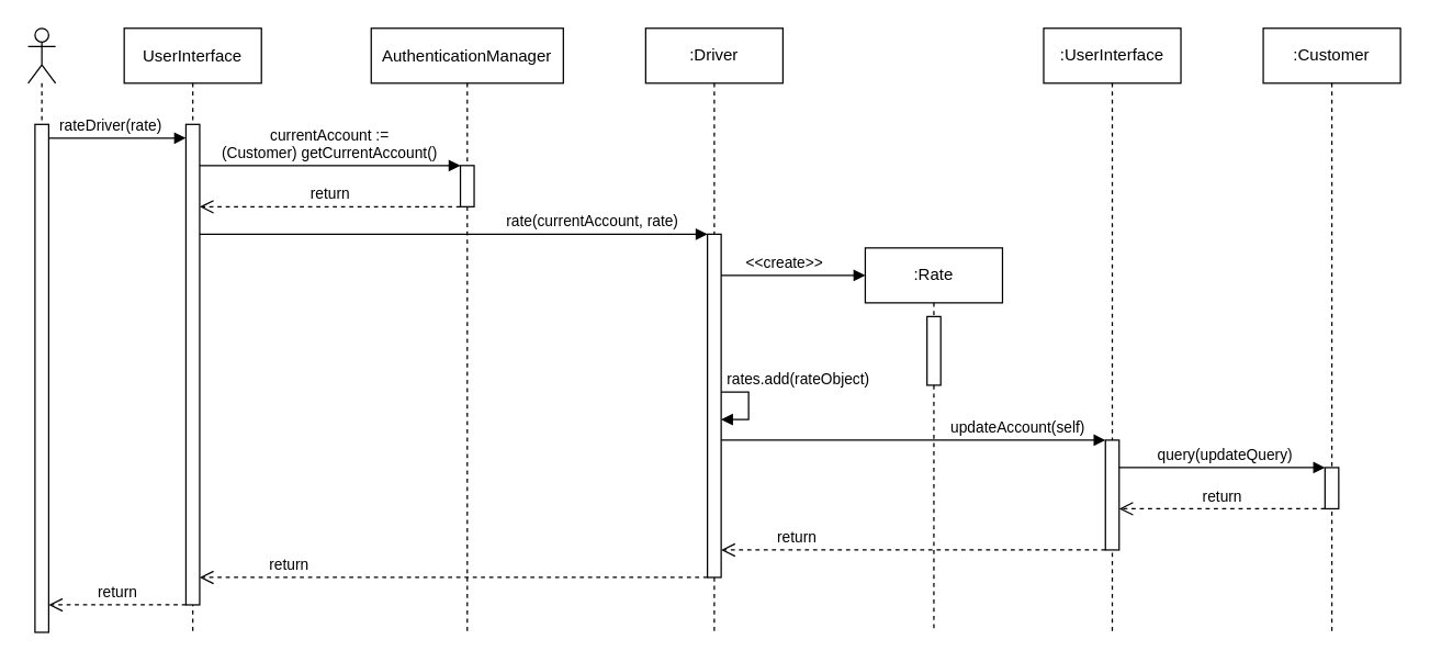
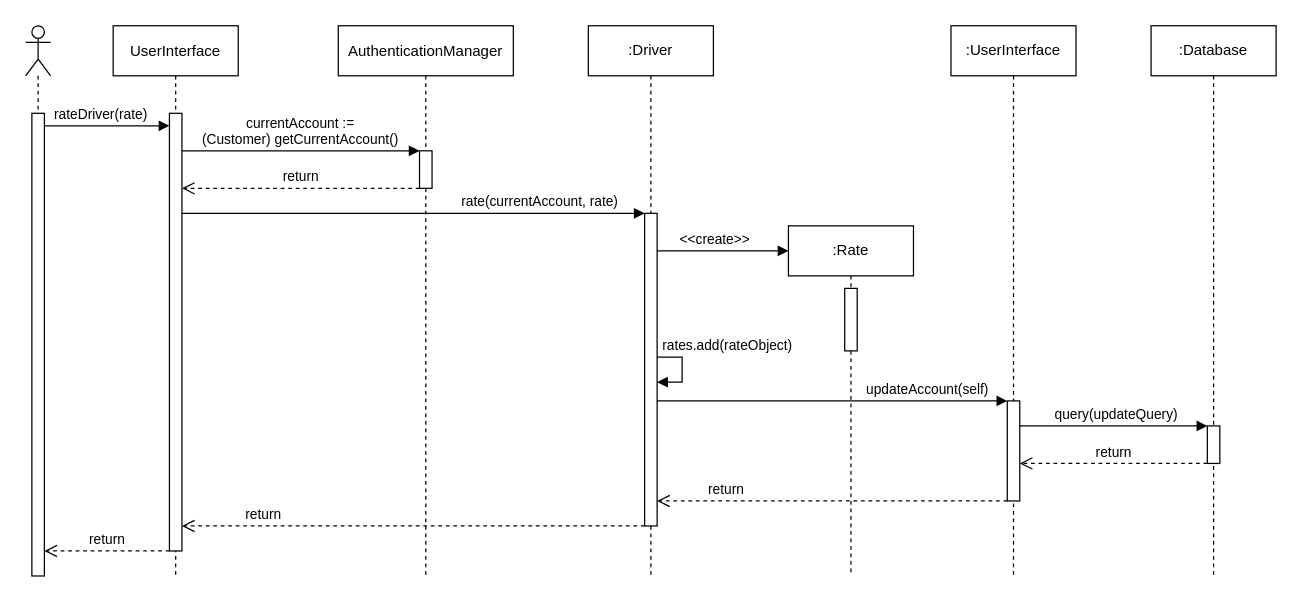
  <mxCell id="0" />
  <mxCell id="1" parent="0" />
  <mxCell id="2" value="UserInterface" style="shape=umlLifeline;perimeter=lifelinePerimeter;container=1;collapsible=0;recursiveResize=0;rounded=0;shadow=0;strokeWidth=1;" parent="1" vertex="1"><mxGeometry x="90" y="20" width="100" height="440" as="geometry" /></mxCell>
  <mxCell id="3" value="" style="points=[];perimeter=orthogonalPerimeter;rounded=0;shadow=0;strokeWidth=1;" parent="2" vertex="1"><mxGeometry x="45" y="70" width="10" height="350" as="geometry" /></mxCell>
  <mxCell id="4" value="AuthenticationManager" style="shape=umlLifeline;perimeter=lifelinePerimeter;container=1;collapsible=0;recursiveResize=0;rounded=0;shadow=0;strokeWidth=1;" parent="1" vertex="1"><mxGeometry x="270" y="20" width="140" height="440" as="geometry" /></mxCell>
  <mxCell id="5" value="" style="points=[];perimeter=orthogonalPerimeter;rounded=0;shadow=0;strokeWidth=1;" parent="4" vertex="1"><mxGeometry x="65" y="100" width="10" height="30" as="geometry" /></mxCell>
  <mxCell id="6" value="currentAccount := &#10;(Customer) getCurrentAccount()" style="verticalAlign=bottom;endArrow=block;entryX=0;entryY=0;shadow=0;strokeWidth=1;edgeStyle=elbowEdgeStyle;elbow=vertical;labelBackgroundColor=none;" parent="1" source="3" target="5" edge="1"><mxGeometry relative="1" as="geometry"><mxPoint x="245" y="100" as="sourcePoint" /></mxGeometry></mxCell>
  <mxCell id="7" value="" style="shape=umlLifeline;participant=umlActor;perimeter=lifelinePerimeter;whiteSpace=wrap;html=1;container=1;collapsible=0;recursiveResize=0;verticalAlign=top;spacingTop=36;outlineConnect=0;" vertex="1" parent="1"><mxGeometry x="20" y="20" width="20" height="440" as="geometry" /></mxCell>
  <mxCell id="8" value="" style="html=1;points=[];perimeter=orthogonalPerimeter;" vertex="1" parent="7"><mxGeometry x="5" y="70" width="10" height="370" as="geometry" /></mxCell>
  <mxCell id="9" style="edgeStyle=elbowEdgeStyle;rounded=0;orthogonalLoop=1;jettySize=auto;html=1;elbow=vertical;endArrow=block;endFill=1;" edge="1" parent="1" source="8" target="3"><mxGeometry relative="1" as="geometry"><Array as="points"><mxPoint x="110" y="100" /></Array></mxGeometry></mxCell>
  <mxCell id="10" value="rateDriver(rate)" style="edgeLabel;html=1;align=center;verticalAlign=middle;resizable=0;points=[];" vertex="1" connectable="0" parent="9"><mxGeometry x="-0.114" relative="1" as="geometry"><mxPoint y="-10" as="offset" /></mxGeometry></mxCell>
  <mxCell id="11" value="return" style="html=1;verticalAlign=bottom;endArrow=open;dashed=1;endSize=8;rounded=0;labelBackgroundColor=none;elbow=vertical;edgeStyle=elbowEdgeStyle;" edge="1" parent="1" source="5" target="3"><mxGeometry relative="1" as="geometry"><mxPoint x="290" y="170" as="sourcePoint" /><mxPoint x="210" y="170" as="targetPoint" /><Array as="points"><mxPoint x="220" y="150" /></Array></mxGeometry></mxCell>
  <mxCell id="12" style="edgeStyle=elbowEdgeStyle;rounded=0;orthogonalLoop=1;jettySize=auto;elbow=vertical;html=1;labelBackgroundColor=none;endArrow=block;endFill=1;" edge="1" parent="1" source="3" target="16"><mxGeometry relative="1" as="geometry"><mxPoint x="450" y="190" as="targetPoint" /><Array as="points"><mxPoint x="440" y="170" /></Array></mxGeometry></mxCell>
  <mxCell id="13" value="rate(currentAccount, rate)" style="edgeLabel;html=1;align=center;verticalAlign=middle;resizable=0;points=[];" vertex="1" connectable="0" parent="12"><mxGeometry x="-0.157" y="2" relative="1" as="geometry"><mxPoint x="129" y="-8" as="offset" /></mxGeometry></mxCell>
  <mxCell id="14" value=":Driver" style="shape=umlLifeline;perimeter=lifelinePerimeter;whiteSpace=wrap;html=1;container=1;collapsible=0;recursiveResize=0;outlineConnect=0;" vertex="1" parent="1"><mxGeometry x="470" y="20" width="100" height="440" as="geometry" /></mxCell>
  <mxCell id="15" style="edgeStyle=elbowEdgeStyle;rounded=0;sketch=0;orthogonalLoop=1;jettySize=auto;elbow=vertical;html=1;labelBackgroundColor=none;endArrow=block;endFill=1;" edge="1" parent="14" source="16" target="14"><mxGeometry relative="1" as="geometry" /></mxCell>
  <mxCell id="16" value="" style="html=1;points=[];perimeter=orthogonalPerimeter;" vertex="1" parent="14"><mxGeometry x="45" y="150" width="10" height="250" as="geometry" /></mxCell>
  <mxCell id="17" style="edgeStyle=elbowEdgeStyle;rounded=0;sketch=0;orthogonalLoop=1;jettySize=auto;elbow=vertical;html=1;labelBackgroundColor=none;endArrow=block;endFill=1;" edge="1" parent="14" source="16" target="16"><mxGeometry relative="1" as="geometry" /></mxCell>
  <mxCell id="18" value="rates.add(rateObject)" style="edgeLabel;html=1;align=center;verticalAlign=middle;resizable=0;points=[];" vertex="1" connectable="0" parent="17"><mxGeometry x="-0.581" y="1" relative="1" as="geometry"><mxPoint x="42" y="-9" as="offset" /></mxGeometry></mxCell>
  <mxCell id="19" value=":Rate" style="shape=umlLifeline;perimeter=lifelinePerimeter;whiteSpace=wrap;html=1;container=1;collapsible=0;recursiveResize=0;outlineConnect=0;size=40;rounded=0;sketch=0;" vertex="1" parent="1"><mxGeometry x="630" y="180" width="100" height="280" as="geometry" /></mxCell>
  <mxCell id="20" value="" style="html=1;points=[];perimeter=orthogonalPerimeter;rounded=0;sketch=0;" vertex="1" parent="19"><mxGeometry x="45" y="50" width="10" height="50" as="geometry" /></mxCell>
  <mxCell id="21" style="edgeStyle=elbowEdgeStyle;rounded=0;sketch=0;orthogonalLoop=1;jettySize=auto;elbow=vertical;html=1;labelBackgroundColor=none;endArrow=block;endFill=1;" edge="1" parent="1" source="16"><mxGeometry relative="1" as="geometry"><mxPoint x="630" y="200" as="targetPoint" /><Array as="points"><mxPoint x="590" y="200" /></Array></mxGeometry></mxCell>
  <mxCell id="22" value="&amp;lt;&amp;lt;create&amp;gt;&amp;gt;" style="edgeLabel;html=1;align=center;verticalAlign=middle;resizable=0;points=[];" vertex="1" connectable="0" parent="21"><mxGeometry x="-0.205" y="3" relative="1" as="geometry"><mxPoint x="3" y="-7" as="offset" /></mxGeometry></mxCell>
  <mxCell id="23" value=":UserInterface" style="shape=umlLifeline;perimeter=lifelinePerimeter;whiteSpace=wrap;html=1;container=1;collapsible=0;recursiveResize=0;outlineConnect=0;rounded=0;sketch=0;" vertex="1" parent="1"><mxGeometry x="760" y="20" width="100" height="440" as="geometry" /></mxCell>
  <mxCell id="24" value="" style="html=1;points=[];perimeter=orthogonalPerimeter;rounded=0;sketch=0;" vertex="1" parent="23"><mxGeometry x="45" y="300" width="10" height="80" as="geometry" /></mxCell>
  <mxCell id="25" style="edgeStyle=elbowEdgeStyle;rounded=0;sketch=0;orthogonalLoop=1;jettySize=auto;elbow=vertical;html=1;labelBackgroundColor=none;endArrow=block;endFill=1;" edge="1" parent="1" source="16" target="24"><mxGeometry relative="1" as="geometry"><Array as="points"><mxPoint x="760" y="320" /></Array></mxGeometry></mxCell>
  <mxCell id="26" value="updateAccount(self)" style="edgeLabel;html=1;align=center;verticalAlign=middle;resizable=0;points=[];" vertex="1" connectable="0" parent="25"><mxGeometry x="0.237" y="1" relative="1" as="geometry"><mxPoint x="42" y="-9" as="offset" /></mxGeometry></mxCell>
- <mxCell id="27" value=":Customer" style="shape=umlLifeline;perimeter=lifelinePerimeter;whiteSpace=wrap;html=1;container=1;collapsible=0;recursiveResize=0;outlineConnect=0;rounded=0;sketch=0;" vertex="1" parent="1"><mxGeometry x="920" y="20" width="100" height="440" as="geometry" /></mxCell>
+ <mxCell id="27" value=":Database" style="shape=umlLifeline;perimeter=lifelinePerimeter;whiteSpace=wrap;html=1;container=1;collapsible=0;recursiveResize=0;outlineConnect=0;rounded=0;sketch=0;" vertex="1" parent="1"><mxGeometry x="920" y="20" width="100" height="440" as="geometry" /></mxCell>
  <mxCell id="28" value="" style="html=1;points=[];perimeter=orthogonalPerimeter;rounded=0;sketch=0;" vertex="1" parent="27"><mxGeometry x="45" y="320" width="10" height="30" as="geometry" /></mxCell>
  <mxCell id="29" style="edgeStyle=elbowEdgeStyle;rounded=0;sketch=0;orthogonalLoop=1;jettySize=auto;elbow=vertical;html=1;labelBackgroundColor=none;endArrow=block;endFill=1;" edge="1" parent="1" source="24" target="28"><mxGeometry relative="1" as="geometry"><Array as="points"><mxPoint x="840" y="340" /></Array></mxGeometry></mxCell>
  <mxCell id="30" value="query(updateQuery)" style="edgeLabel;html=1;align=center;verticalAlign=middle;resizable=0;points=[];" vertex="1" connectable="0" parent="29"><mxGeometry x="0.17" y="-1" relative="1" as="geometry"><mxPoint x="-12" y="-11" as="offset" /></mxGeometry></mxCell>
  <mxCell id="31" value="return" style="html=1;verticalAlign=bottom;endArrow=open;dashed=1;endSize=8;rounded=0;labelBackgroundColor=none;sketch=0;elbow=vertical;" edge="1" parent="1" source="28" target="24"><mxGeometry relative="1" as="geometry"><mxPoint x="920" y="370" as="sourcePoint" /><mxPoint x="840" y="370" as="targetPoint" /><Array as="points"><mxPoint x="860" y="370" /></Array></mxGeometry></mxCell>
  <mxCell id="32" value="return" style="html=1;verticalAlign=bottom;endArrow=open;dashed=1;endSize=8;rounded=0;labelBackgroundColor=none;sketch=0;elbow=vertical;" edge="1" parent="1" source="24" target="16"><mxGeometry x="0.607" relative="1" as="geometry"><mxPoint x="780" y="390" as="sourcePoint" /><mxPoint x="700" y="390" as="targetPoint" /><Array as="points"><mxPoint x="620" y="400" /></Array><mxPoint as="offset" /></mxGeometry></mxCell>
  <mxCell id="33" value="return" style="html=1;verticalAlign=bottom;endArrow=open;dashed=1;endSize=8;rounded=0;labelBackgroundColor=none;sketch=0;elbow=vertical;" edge="1" parent="1" source="16" target="3"><mxGeometry x="0.649" relative="1" as="geometry"><mxPoint x="400" y="390" as="sourcePoint" /><mxPoint x="320" y="390" as="targetPoint" /><Array as="points"><mxPoint x="240" y="420" /></Array><mxPoint as="offset" /></mxGeometry></mxCell>
  <mxCell id="34" value="return" style="html=1;verticalAlign=bottom;endArrow=open;dashed=1;endSize=8;rounded=0;labelBackgroundColor=none;sketch=0;elbow=vertical;" edge="1" parent="1" source="3" target="8"><mxGeometry relative="1" as="geometry"><mxPoint x="150" y="440" as="sourcePoint" /><mxPoint x="70" y="440" as="targetPoint" /><Array as="points"><mxPoint x="60" y="440" /></Array></mxGeometry></mxCell>
